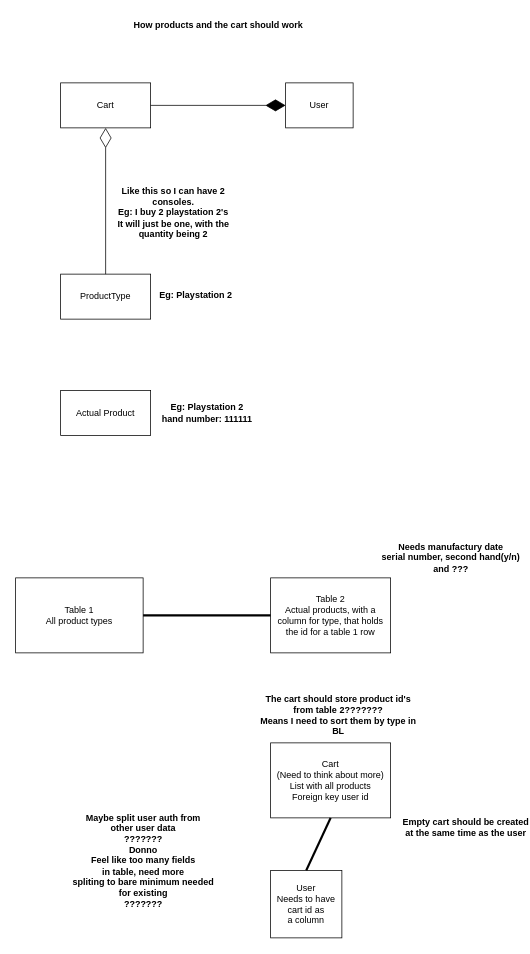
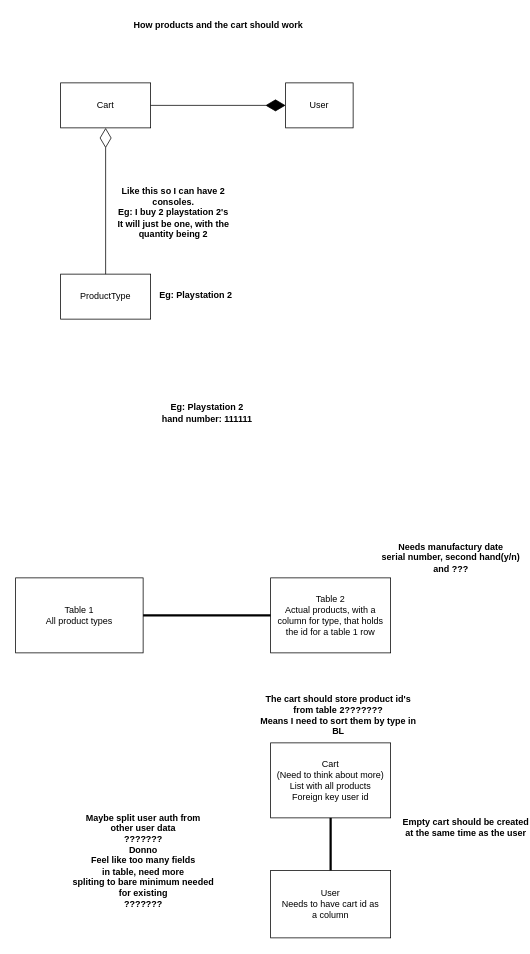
  <mxCell id="0" />
  <mxCell id="1" parent="0" />
  <mxCell id="2" value="Cart" style="rounded=0;whiteSpace=wrap;html=1;" parent="1" vertex="1"><mxGeometry x="80" y="110" width="120" height="60" as="geometry" /></mxCell>
  <mxCell id="3" value="User" style="html=1;whiteSpace=wrap;" parent="1" vertex="1"><mxGeometry x="380" y="110" width="90" height="60" as="geometry" /></mxCell>
  <mxCell id="4" value="&lt;div&gt;ProductType&lt;/div&gt;" style="html=1;whiteSpace=wrap;" parent="1" vertex="1"><mxGeometry x="80" y="365" width="120" height="60" as="geometry" /></mxCell>
  <mxCell id="5" value="" style="endArrow=diamondThin;endFill=1;endSize=24;html=1;rounded=0;exitX=1;exitY=0.5;exitDx=0;exitDy=0;entryX=0;entryY=0.5;entryDx=0;entryDy=0;" parent="1" source="2" target="3" edge="1"><mxGeometry width="160" relative="1" as="geometry"><mxPoint x="250" y="300" as="sourcePoint" /><mxPoint x="410" y="300" as="targetPoint" /></mxGeometry></mxCell>
  <mxCell id="6" value="" style="endArrow=diamondThin;endFill=0;endSize=24;html=1;rounded=0;exitX=0.5;exitY=0;exitDx=0;exitDy=0;entryX=0.5;entryY=1;entryDx=0;entryDy=0;" parent="1" source="4" target="2" edge="1"><mxGeometry width="160" relative="1" as="geometry"><mxPoint x="250" y="320" as="sourcePoint" /><mxPoint x="410" y="320" as="targetPoint" /></mxGeometry></mxCell>
  <mxCell id="7" value="Eg: Playstation 2" style="text;align=center;fontStyle=1;verticalAlign=middle;spacingLeft=3;spacingRight=3;strokeColor=none;rotatable=0;points=[[0,0.5],[1,0.5]];portConstraint=eastwest;html=1;" parent="1" vertex="1"><mxGeometry x="220" y="380" width="80" height="26" as="geometry" /></mxCell>
  <mxCell id="8" value="&lt;div&gt;Like this so I can have 2&lt;/div&gt;&lt;div&gt;consoles.&lt;/div&gt;&lt;div&gt;Eg: I buy 2 playstation 2's&lt;/div&gt;&lt;div&gt;It will just be one, with the &lt;br&gt;&lt;/div&gt;&lt;div&gt;quantity being 2&lt;/div&gt;" style="text;align=center;fontStyle=1;verticalAlign=middle;spacingLeft=3;spacingRight=3;strokeColor=none;rotatable=0;points=[[0,0.5],[1,0.5]];portConstraint=eastwest;html=1;" parent="1" vertex="1"><mxGeometry x="190" y="270" width="80" height="26" as="geometry" /></mxCell>
- <mxCell id="9" value="Actual Product" style="html=1;whiteSpace=wrap;" parent="1" vertex="1"><mxGeometry x="80" y="520" width="120" height="60" as="geometry" /></mxCell>
  <mxCell id="10" value="&lt;div&gt;Eg: Playstation 2&lt;/div&gt;&lt;div&gt;hand number: 111111&lt;/div&gt;" style="text;align=center;fontStyle=1;verticalAlign=middle;spacingLeft=3;spacingRight=3;strokeColor=none;rotatable=0;points=[[0,0.5],[1,0.5]];portConstraint=eastwest;html=1;" parent="1" vertex="1"><mxGeometry x="235" y="537" width="80" height="26" as="geometry" /></mxCell>
  <mxCell id="11" value="&lt;div&gt;How products and the cart should work&lt;/div&gt;" style="text;align=center;fontStyle=1;verticalAlign=middle;spacingLeft=3;spacingRight=3;strokeColor=none;rotatable=0;points=[[0,0.5],[1,0.5]];portConstraint=eastwest;html=1;" parent="1" vertex="1"><mxGeometry x="250" y="20" width="80" height="26" as="geometry" /></mxCell>
  <mxCell id="12" value="&lt;div&gt;Table 1&lt;/div&gt;&lt;div&gt;All product types&lt;/div&gt;" style="html=1;whiteSpace=wrap;" parent="1" vertex="1"><mxGeometry x="20" y="770" width="170" height="100" as="geometry" /></mxCell>
  <mxCell id="13" value="&lt;div&gt;Table 2&lt;/div&gt;&lt;div&gt;Actual products, with a column for type, that holds&lt;/div&gt;&lt;div&gt;the id for a table 1 row&lt;/div&gt;" style="html=1;whiteSpace=wrap;" parent="1" vertex="1"><mxGeometry x="360" y="770" width="160" height="100" as="geometry" /></mxCell>
  <mxCell id="14" value="&lt;div&gt;Cart&lt;/div&gt;&lt;div&gt;(Need to think about more)&lt;/div&gt;&lt;div&gt;List with all products&lt;/div&gt;&lt;div&gt;Foreign key user id&lt;/div&gt;" style="html=1;whiteSpace=wrap;" parent="1" vertex="1"><mxGeometry x="360" y="990" width="160" height="100" as="geometry" /></mxCell>
- <mxCell id="15" value="&lt;div&gt;User&lt;/div&gt;&lt;div&gt;Needs to have cart id as &lt;br&gt;&lt;/div&gt;&lt;div&gt;a column&lt;/div&gt;" style="html=1;whiteSpace=wrap;" parent="1" vertex="1"><mxGeometry x="360" y="1160" width="95" height="90" as="geometry" /></mxCell>
+ <mxCell id="15" value="&lt;div&gt;User&lt;/div&gt;&lt;div&gt;Needs to have cart id as &lt;br&gt;&lt;/div&gt;&lt;div&gt;a column&lt;/div&gt;" style="html=1;whiteSpace=wrap;" parent="1" vertex="1"><mxGeometry x="360" y="1160" width="160" height="90" as="geometry" /></mxCell>
  <mxCell id="16" value="&lt;div&gt;Empty cart should be created&lt;/div&gt;&lt;div&gt;at the same time as the user&lt;/div&gt;" style="text;align=center;fontStyle=1;verticalAlign=middle;spacingLeft=3;spacingRight=3;strokeColor=none;rotatable=0;points=[[0,0.5],[1,0.5]];portConstraint=eastwest;html=1;" parent="1" vertex="1"><mxGeometry x="580" y="1090" width="80" height="26" as="geometry" /></mxCell>
  <mxCell id="17" value="" style="endArrow=none;startArrow=none;endFill=0;startFill=0;endSize=8;html=1;verticalAlign=bottom;labelBackgroundColor=none;strokeWidth=3;rounded=0;exitX=0.5;exitY=0;exitDx=0;exitDy=0;entryX=0.5;entryY=1;entryDx=0;entryDy=0;" parent="1" source="15" target="14" edge="1"><mxGeometry width="160" relative="1" as="geometry"><mxPoint x="360" y="930" as="sourcePoint" /><mxPoint x="520" y="930" as="targetPoint" /></mxGeometry></mxCell>
  <mxCell id="18" value="&lt;div&gt;The cart should store product id's &lt;br&gt;&lt;/div&gt;&lt;div&gt;from table 2???????&lt;/div&gt;&lt;div&gt;Means I need to sort them by type in&lt;/div&gt;&lt;div&gt;BL&lt;/div&gt;" style="text;align=center;fontStyle=1;verticalAlign=middle;spacingLeft=3;spacingRight=3;strokeColor=none;rotatable=0;points=[[0,0.5],[1,0.5]];portConstraint=eastwest;html=1;" parent="1" vertex="1"><mxGeometry x="410" y="940" width="80" height="26" as="geometry" /></mxCell>
  <mxCell id="19" value="&lt;div&gt;Maybe split user auth from&lt;/div&gt;&lt;div&gt;other user data &lt;br&gt;&lt;/div&gt;&lt;div&gt;???????&lt;/div&gt;&lt;div&gt;Donno&lt;/div&gt;&lt;div&gt;Feel like too many fields&lt;/div&gt;&lt;div&gt;in table, need more&lt;/div&gt;&lt;div&gt;spliting to bare minimum needed&lt;/div&gt;&lt;div&gt;for existing&lt;/div&gt;&lt;div&gt;???????&lt;/div&gt;" style="text;align=center;fontStyle=1;verticalAlign=middle;spacingLeft=3;spacingRight=3;strokeColor=none;rotatable=0;points=[[0,0.5],[1,0.5]];portConstraint=eastwest;html=1;" vertex="1" parent="1"><mxGeometry x="150" y="1134" width="80" height="26" as="geometry" /></mxCell>
  <mxCell id="20" value="" style="endArrow=none;startArrow=none;endFill=0;startFill=0;endSize=8;html=1;verticalAlign=bottom;labelBackgroundColor=none;strokeWidth=3;rounded=0;exitX=1;exitY=0.5;exitDx=0;exitDy=0;entryX=0;entryY=0.5;entryDx=0;entryDy=0;" edge="1" parent="1" source="12" target="13"><mxGeometry width="160" relative="1" as="geometry"><mxPoint x="390" y="870" as="sourcePoint" /><mxPoint x="550" y="870" as="targetPoint" /></mxGeometry></mxCell>
  <mxCell id="21" value="&lt;div&gt;Needs manufactury date&lt;/div&gt;&lt;div&gt;serial number, second hand(y/n)&lt;/div&gt;&lt;div&gt;and ???&lt;/div&gt;" style="text;align=center;fontStyle=1;verticalAlign=middle;spacingLeft=3;spacingRight=3;strokeColor=none;rotatable=0;points=[[0,0.5],[1,0.5]];portConstraint=eastwest;html=1;" vertex="1" parent="1"><mxGeometry x="560" y="730" width="80" height="26" as="geometry" /></mxCell>
